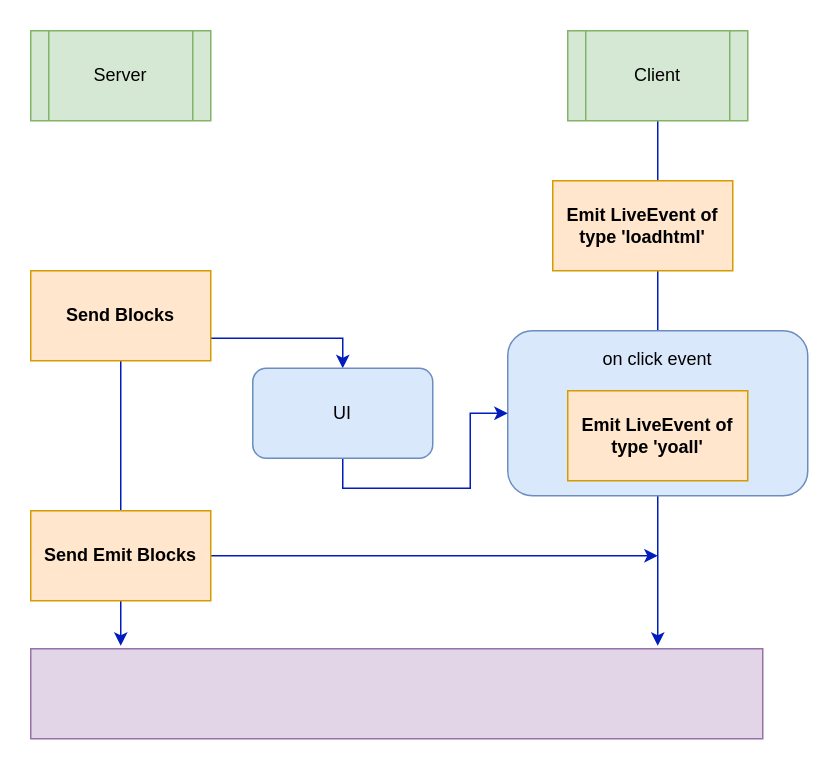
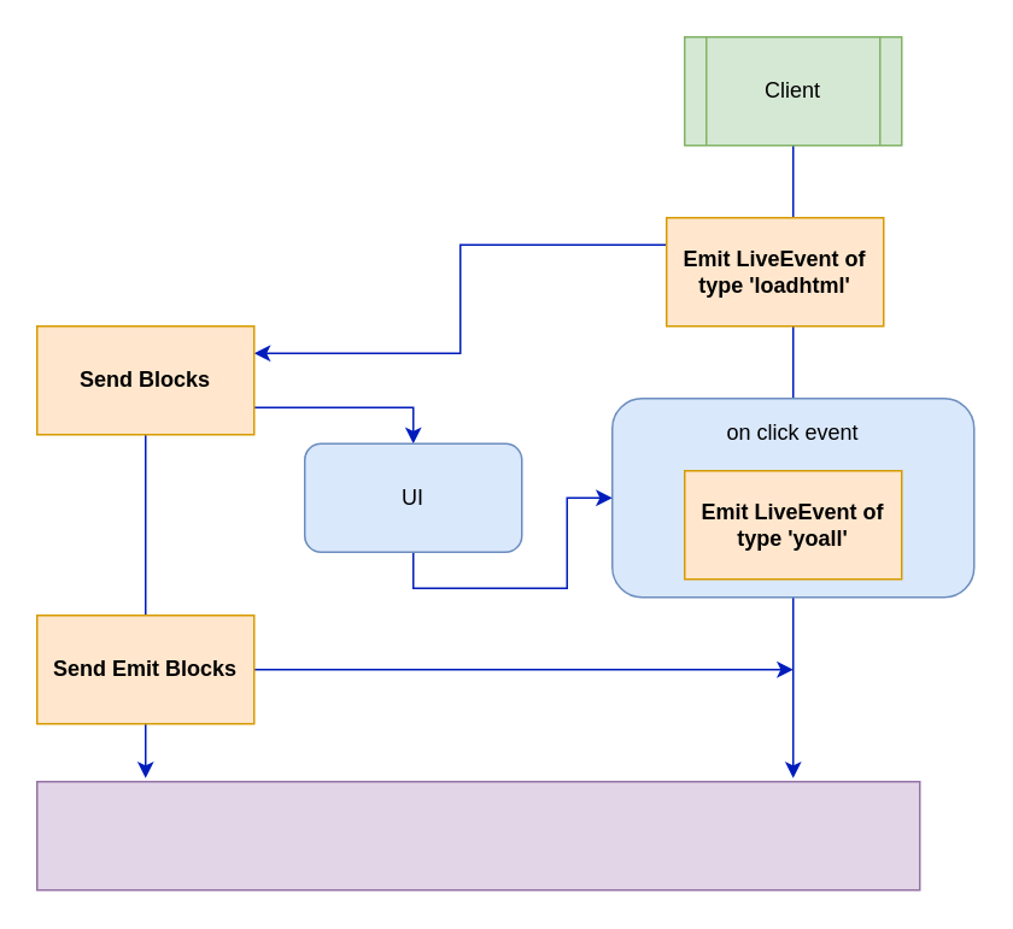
  <mxCell id="0" />
  <mxCell id="1" parent="0" />
  <mxCell id="2" style="edgeStyle=orthogonalEdgeStyle;rounded=0;orthogonalLoop=1;jettySize=auto;html=1;exitX=0.5;exitY=1;exitDx=0;exitDy=0;fillColor=#0050ef;strokeColor=#001DBC;" edge="1" parent="1" source="3"><mxGeometry relative="1" as="geometry"><mxPoint x="438" y="430" as="targetPoint" /></mxGeometry></mxCell>
  <mxCell id="3" value="Client" style="shape=process;whiteSpace=wrap;html=1;backgroundOutline=1;fillColor=#d5e8d4;strokeColor=#82b366;" vertex="1" parent="1"><mxGeometry x="378" y="20" width="120" height="60" as="geometry" /></mxCell>
  <mxCell id="4" style="edgeStyle=orthogonalEdgeStyle;rounded=0;orthogonalLoop=1;jettySize=auto;html=1;exitX=0.5;exitY=1;exitDx=0;exitDy=0;startArrow=none;fillColor=#0050ef;strokeColor=#001DBC;" edge="1" parent="1" source="9"><mxGeometry relative="1" as="geometry"><mxPoint x="80" y="430" as="targetPoint" /></mxGeometry></mxCell>
- <mxCell id="5" value="Server" style="shape=process;whiteSpace=wrap;html=1;backgroundOutline=1;fillColor=#d5e8d4;strokeColor=#82b366;" vertex="1" parent="1"><mxGeometry x="20" y="20" width="120" height="60" as="geometry" /></mxCell>
+ <mxCell id="6" style="edgeStyle=orthogonalEdgeStyle;rounded=0;orthogonalLoop=1;jettySize=auto;html=1;exitX=0;exitY=0.25;exitDx=0;exitDy=0;entryX=1;entryY=0.25;entryDx=0;entryDy=0;fillColor=#0050ef;strokeColor=#001DBC;" edge="1" parent="1" source="7" target="9"><mxGeometry relative="1" as="geometry" /></mxCell>
  <mxCell id="7" value="&lt;b&gt;Emit LiveEvent of type 'loadhtml'&lt;/b&gt;" style="rounded=0;whiteSpace=wrap;html=1;fillColor=#ffe6cc;strokeColor=#d79b00;" vertex="1" parent="1"><mxGeometry x="368" y="120" width="120" height="60" as="geometry" /></mxCell>
  <mxCell id="8" style="edgeStyle=orthogonalEdgeStyle;rounded=0;orthogonalLoop=1;jettySize=auto;html=1;exitX=1;exitY=0.75;exitDx=0;exitDy=0;fillColor=#0050ef;strokeColor=#001DBC;" edge="1" parent="1" source="9" target="13"><mxGeometry relative="1" as="geometry"><mxPoint x="198" y="240" as="targetPoint" /></mxGeometry></mxCell>
  <mxCell id="9" value="&lt;b&gt;Send Blocks&lt;/b&gt;" style="rounded=0;whiteSpace=wrap;html=1;fillColor=#ffe6cc;strokeColor=#d79b00;" vertex="1" parent="1"><mxGeometry x="20" y="180" width="120" height="60" as="geometry" /></mxCell>
  <mxCell id="10" value="on click event&lt;br&gt;&lt;br&gt;&lt;br&gt;&lt;br&gt;&lt;br&gt;&lt;br&gt;" style="rounded=1;whiteSpace=wrap;html=1;fillColor=#dae8fc;strokeColor=#6c8ebf;" vertex="1" parent="1"><mxGeometry x="338" y="220" width="200" height="110" as="geometry" /></mxCell>
  <mxCell id="11" value="&lt;b&gt;Emit LiveEvent of type 'yoall'&lt;/b&gt;" style="rounded=0;whiteSpace=wrap;html=1;fillColor=#ffe6cc;strokeColor=#d79b00;" vertex="1" parent="1"><mxGeometry x="378" y="260" width="120" height="60" as="geometry" /></mxCell>
  <mxCell id="12" style="edgeStyle=orthogonalEdgeStyle;rounded=0;orthogonalLoop=1;jettySize=auto;html=1;exitX=0.5;exitY=1;exitDx=0;exitDy=0;fillColor=#0050ef;strokeColor=#001DBC;" edge="1" parent="1" source="13" target="10"><mxGeometry relative="1" as="geometry" /></mxCell>
  <mxCell id="13" value="UI" style="whiteSpace=wrap;html=1;fillColor=#dae8fc;strokeColor=#6c8ebf;rounded=1;" vertex="1" parent="1"><mxGeometry x="168" y="245" width="120" height="60" as="geometry" /></mxCell>
  <mxCell id="14" style="edgeStyle=orthogonalEdgeStyle;rounded=0;orthogonalLoop=1;jettySize=auto;html=1;exitX=1;exitY=0.5;exitDx=0;exitDy=0;fillColor=#0050ef;strokeColor=#001DBC;" edge="1" parent="1" source="15"><mxGeometry relative="1" as="geometry"><mxPoint x="438" y="370" as="targetPoint" /></mxGeometry></mxCell>
  <mxCell id="15" value="&lt;b&gt;Send Emit Blocks&lt;/b&gt;" style="rounded=0;whiteSpace=wrap;html=1;fillColor=#ffe6cc;strokeColor=#d79b00;" vertex="1" parent="1"><mxGeometry x="20" y="340" width="120" height="60" as="geometry" /></mxCell>
  <mxCell id="16" value="" style="rounded=0;whiteSpace=wrap;html=1;fillColor=#e1d5e7;strokeColor=#9673a6;" vertex="1" parent="1"><mxGeometry x="20" y="432" width="488" height="60" as="geometry" /></mxCell>
